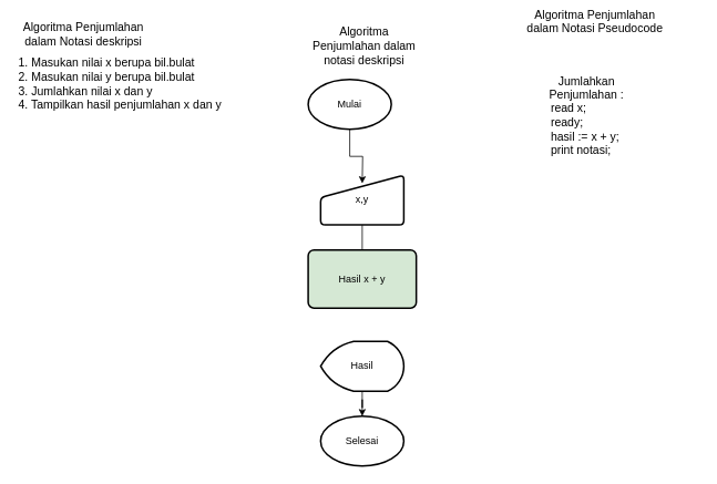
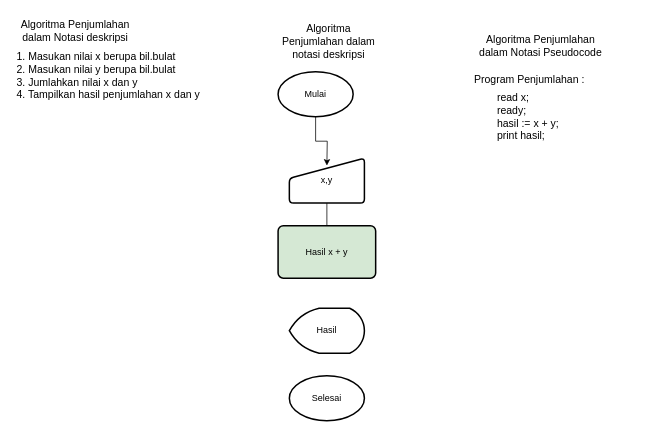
  <mxCell id="0" />
  <mxCell id="1" parent="0" />
  <mxCell id="2" value="" style="edgeStyle=orthogonalEdgeStyle;rounded=0;orthogonalLoop=1;jettySize=auto;html=1;" parent="1" source="3" edge="1"><mxGeometry relative="1" as="geometry"><mxPoint x="435" y="360" as="targetPoint" /></mxGeometry></mxCell>
  <mxCell id="3" value="x,y" style="html=1;strokeWidth=2;shape=manualInput;whiteSpace=wrap;rounded=1;size=27;arcSize=11;" parent="1" vertex="1"><mxGeometry x="385" y="210" width="100" height="60" as="geometry" /></mxCell>
  <mxCell id="4" value="" style="edgeStyle=orthogonalEdgeStyle;rounded=0;orthogonalLoop=1;jettySize=auto;html=1;" parent="1" source="5" edge="1"><mxGeometry relative="1" as="geometry"><mxPoint x="435" y="220" as="targetPoint" /></mxGeometry></mxCell>
  <mxCell id="5" value="Mulai" style="strokeWidth=2;html=1;shape=mxgraph.flowchart.start_1;whiteSpace=wrap;" parent="1" vertex="1"><mxGeometry x="370" y="95" width="100" height="60" as="geometry" /></mxCell>
  <mxCell id="6" value="Hasil x + y" style="rounded=1;whiteSpace=wrap;html=1;absoluteArcSize=1;arcSize=14;strokeWidth=2;fillColor=#d5e8d4;" vertex="1" parent="1"><mxGeometry x="370" y="300" width="130" height="70" as="geometry" /></mxCell>
- <mxCell id="7" value="" style="edgeStyle=orthogonalEdgeStyle;rounded=0;orthogonalLoop=1;jettySize=auto;html=1;" edge="1" parent="1" source="8" target="9"><mxGeometry relative="1" as="geometry" /></mxCell>
  <mxCell id="8" value="Hasil" style="strokeWidth=2;html=1;shape=mxgraph.flowchart.display;whiteSpace=wrap;" vertex="1" parent="1"><mxGeometry x="385" y="410" width="100" height="60" as="geometry" /></mxCell>
  <mxCell id="9" value="Selesai" style="strokeWidth=2;html=1;shape=mxgraph.flowchart.start_1;whiteSpace=wrap;" vertex="1" parent="1"><mxGeometry x="385" y="500" width="100" height="60" as="geometry" /></mxCell>
  <mxCell id="10" value="&lt;font style=&quot;font-size: 14px;&quot;&gt;Algoritma Penjumlahan dalam Notasi deskripsi&lt;/font&gt;" style="text;html=1;strokeColor=none;fillColor=none;align=center;verticalAlign=middle;whiteSpace=wrap;rounded=0;" vertex="1" parent="1"><mxGeometry x="20" y="20" width="160" height="40" as="geometry" /></mxCell>
  <mxCell id="11" value="1. Masukan nilai x berupa bil.bulat&lt;br&gt;2. Masukan nilai y berupa bil.bulat&lt;br&gt;3. Jumlahkan nilai x dan y&lt;br&gt;4. Tampilkan hasil penjumlahan x dan y" style="text;html=1;strokeColor=none;fillColor=none;align=left;verticalAlign=middle;whiteSpace=wrap;rounded=0;fontSize=14;" vertex="1" parent="1"><mxGeometry x="20" y="40" width="270" height="120" as="geometry" /></mxCell>
  <mxCell id="12" value="Algoritma Penjumlahan dalam notasi deskripsi" style="text;html=1;strokeColor=none;fillColor=none;align=center;verticalAlign=middle;whiteSpace=wrap;rounded=0;fontSize=14;" vertex="1" parent="1"><mxGeometry x="370" y="30" width="135" height="50" as="geometry" /></mxCell>
- <mxCell id="13" value="Algoritma Penjumlahan dalam Notasi Pseudocode" style="text;html=1;strokeColor=none;fillColor=none;align=center;verticalAlign=middle;whiteSpace=wrap;rounded=0;fontSize=14;" vertex="1" parent="1"><mxGeometry x="625" y="5" width="180" height="40" as="geometry" /></mxCell>
- <mxCell id="14" value="Jumlahkan Penjumlahan :" style="text;html=1;strokeColor=none;fillColor=none;align=center;verticalAlign=middle;whiteSpace=wrap;rounded=0;fontSize=14;" vertex="1" parent="1"><mxGeometry x="630" y="80" width="150" height="50" as="geometry" /></mxCell>
- <mxCell id="15" value="&lt;div style=&quot;&quot;&gt;&lt;span style=&quot;background-color: initial;&quot;&gt;read x;&lt;/span&gt;&lt;/div&gt;ready;&lt;br&gt;hasil := x + y;&lt;br&gt;print notasi;" style="text;html=1;strokeColor=none;fillColor=none;align=left;verticalAlign=middle;whiteSpace=wrap;rounded=0;fontSize=14;" vertex="1" parent="1"><mxGeometry x="660" y="120" width="180" height="70" as="geometry" /></mxCell>
+ <mxCell id="13" value="Algoritma Penjumlahan dalam Notasi Pseudocode" style="text;html=1;strokeColor=none;fillColor=none;align=center;verticalAlign=middle;whiteSpace=wrap;rounded=0;fontSize=14;" vertex="1" parent="1"><mxGeometry x="630" y="40" width="180" height="40" as="geometry" /></mxCell>
+ <mxCell id="14" value="Program Penjumlahan :" style="text;html=1;strokeColor=none;fillColor=none;align=center;verticalAlign=middle;whiteSpace=wrap;rounded=0;fontSize=14;" vertex="1" parent="1"><mxGeometry x="630" y="80" width="150" height="50" as="geometry" /></mxCell>
+ <mxCell id="15" value="&lt;div style=&quot;&quot;&gt;&lt;span style=&quot;background-color: initial;&quot;&gt;read x;&lt;/span&gt;&lt;/div&gt;ready;&lt;br&gt;hasil := x + y;&lt;br&gt;print hasil;" style="text;html=1;strokeColor=none;fillColor=none;align=left;verticalAlign=middle;whiteSpace=wrap;rounded=0;fontSize=14;" vertex="1" parent="1"><mxGeometry x="660" y="120" width="180" height="70" as="geometry" /></mxCell>
